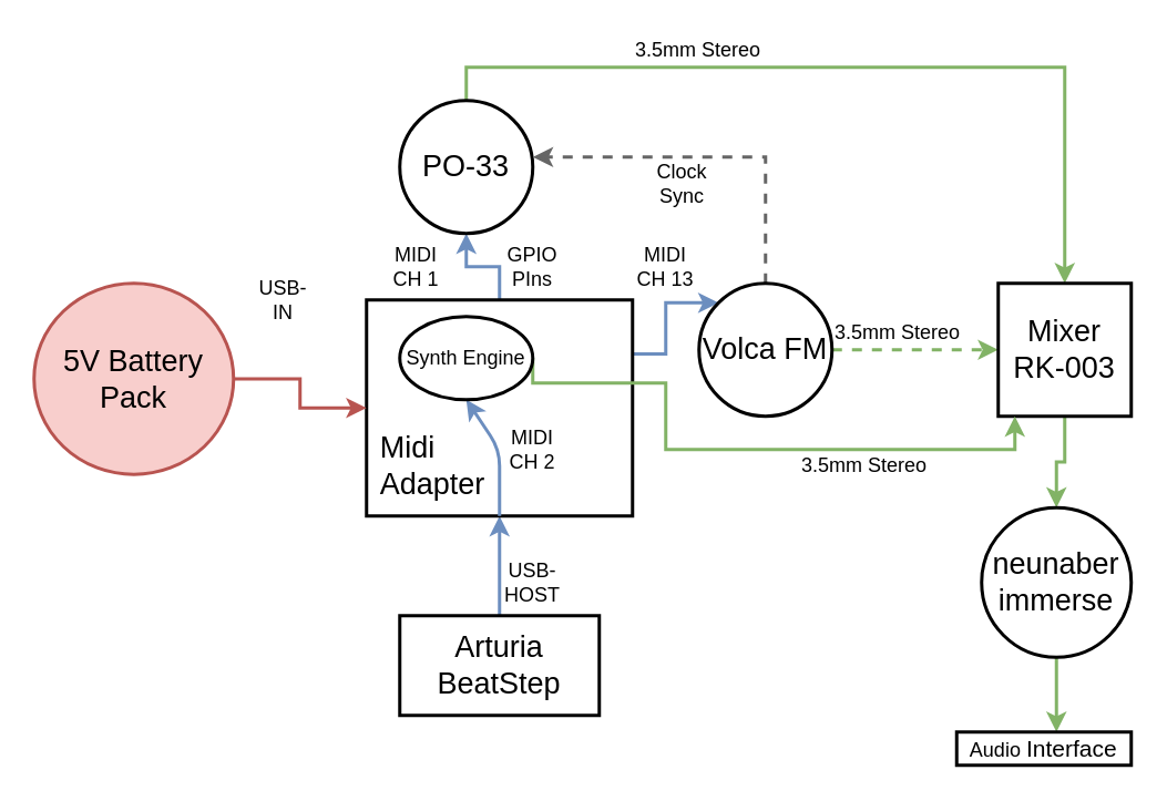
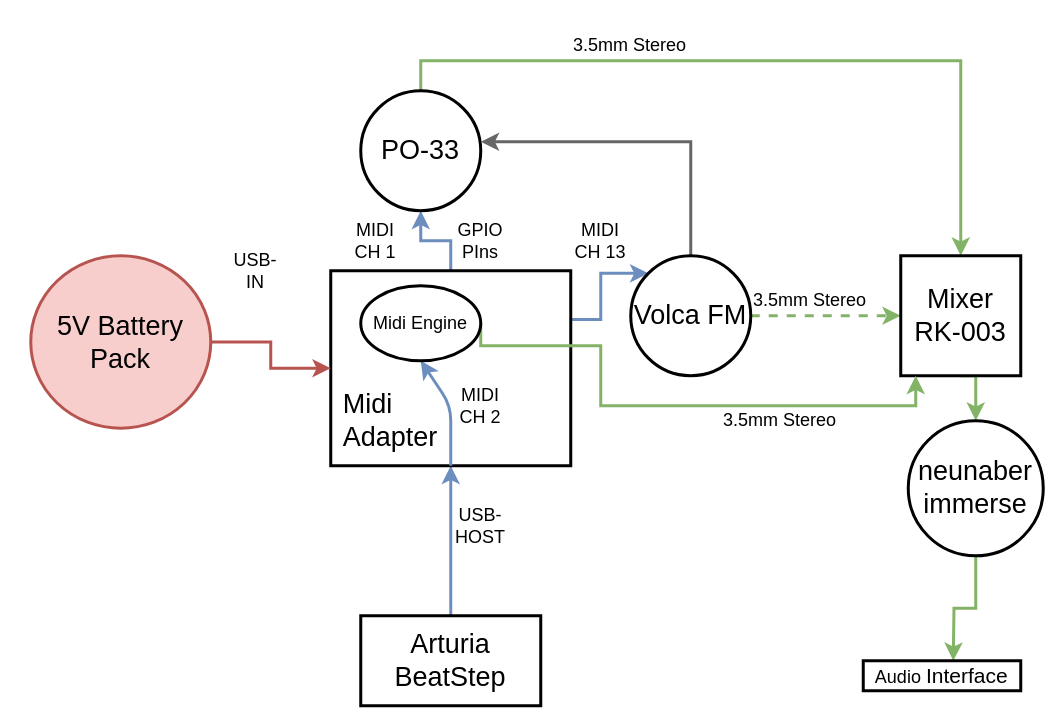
  <mxCell id="0" />
  <mxCell id="1" parent="0" />
  <mxCell id="2" style="edgeStyle=orthogonalEdgeStyle;rounded=0;orthogonalLoop=1;jettySize=auto;html=1;exitX=0.5;exitY=0;exitDx=0;exitDy=0;strokeWidth=2;fillColor=#dae8fc;strokeColor=#6c8ebf;" edge="1" parent="1" source="3"><mxGeometry relative="1" as="geometry"><mxPoint x="300" y="310" as="targetPoint" /></mxGeometry></mxCell>
- <mxCell id="3" value="&lt;font style=&quot;font-size: 18px&quot;&gt;Arturia BeatStep&lt;/font&gt;" style="rounded=0;whiteSpace=wrap;html=1;strokeWidth=2;" vertex="1" parent="1"><mxGeometry x="240" y="370" width="120" height="60" as="geometry" /></mxCell>
+ <mxCell id="3" value="&lt;font style=&quot;font-size: 18px&quot;&gt;Arturia BeatStep&lt;/font&gt;" style="rounded=0;whiteSpace=wrap;html=1;strokeWidth=2;" vertex="1" parent="1"><mxGeometry x="240" y="410" width="120" height="60" as="geometry" /></mxCell>
  <mxCell id="4" style="edgeStyle=orthogonalEdgeStyle;rounded=0;orthogonalLoop=1;jettySize=auto;html=1;exitX=0.5;exitY=0;exitDx=0;exitDy=0;entryX=0.5;entryY=1;entryDx=0;entryDy=0;strokeWidth=2;fillColor=#dae8fc;strokeColor=#6c8ebf;" edge="1" parent="1" source="6" target="8"><mxGeometry relative="1" as="geometry" /></mxCell>
  <mxCell id="5" style="edgeStyle=orthogonalEdgeStyle;rounded=0;orthogonalLoop=1;jettySize=auto;html=1;exitX=1;exitY=0.25;exitDx=0;exitDy=0;entryX=0;entryY=0;entryDx=0;entryDy=0;strokeWidth=2;gradientColor=#7ea6e0;fillColor=#dae8fc;strokeColor=#6c8ebf;" edge="1" parent="1" source="6" target="11"><mxGeometry relative="1" as="geometry" /></mxCell>
  <mxCell id="6" value="&lt;div style=&quot;text-align: left&quot;&gt;&lt;br&gt;&lt;/div&gt;" style="rounded=0;whiteSpace=wrap;html=1;strokeWidth=2;" vertex="1" parent="1"><mxGeometry x="220" y="180" width="160" height="130" as="geometry" /></mxCell>
  <mxCell id="7" style="edgeStyle=orthogonalEdgeStyle;rounded=0;orthogonalLoop=1;jettySize=auto;html=1;exitX=0.5;exitY=0;exitDx=0;exitDy=0;strokeWidth=2;entryX=0.5;entryY=0;entryDx=0;entryDy=0;fillColor=#d5e8d4;strokeColor=#82b366;" edge="1" parent="1" source="8" target="17"><mxGeometry relative="1" as="geometry"><mxPoint x="670" y="110" as="targetPoint" /><Array as="points"><mxPoint x="280" y="40" /><mxPoint x="640" y="40" /></Array></mxGeometry></mxCell>
  <mxCell id="8" value="&lt;font style=&quot;font-size: 18px&quot;&gt;PO-33&lt;/font&gt;" style="ellipse;whiteSpace=wrap;html=1;aspect=fixed;strokeWidth=2;" vertex="1" parent="1"><mxGeometry x="240" y="60" width="80" height="80" as="geometry" /></mxCell>
- <mxCell id="9" style="edgeStyle=orthogonalEdgeStyle;rounded=0;orthogonalLoop=1;jettySize=auto;html=1;exitX=0.5;exitY=0;exitDx=0;exitDy=0;entryX=1;entryY=0.425;entryDx=0;entryDy=0;entryPerimeter=0;strokeWidth=2;fillColor=#f5f5f5;strokeColor=#666666;gradientColor=#b3b3b3;dashed=1;" edge="1" parent="1" source="11" target="8"><mxGeometry relative="1" as="geometry" /></mxCell>
+ <mxCell id="9" style="edgeStyle=orthogonalEdgeStyle;rounded=0;orthogonalLoop=1;jettySize=auto;html=1;exitX=0.5;exitY=0;exitDx=0;exitDy=0;entryX=1;entryY=0.425;entryDx=0;entryDy=0;entryPerimeter=0;strokeWidth=2;fillColor=#f5f5f5;strokeColor=#666666;gradientColor=#b3b3b3;" edge="1" parent="1" source="11" target="8"><mxGeometry relative="1" as="geometry" /></mxCell>
  <mxCell id="10" style="edgeStyle=orthogonalEdgeStyle;rounded=0;orthogonalLoop=1;jettySize=auto;html=1;exitX=1;exitY=0.5;exitDx=0;exitDy=0;entryX=0;entryY=0.5;entryDx=0;entryDy=0;strokeWidth=2;fillColor=#d5e8d4;strokeColor=#82b366;dashed=1;" edge="1" parent="1" source="11" target="17"><mxGeometry relative="1" as="geometry" /></mxCell>
  <mxCell id="11" value="&lt;font style=&quot;font-size: 18px&quot;&gt;Volca FM&lt;/font&gt;" style="ellipse;whiteSpace=wrap;html=1;aspect=fixed;strokeWidth=2;" vertex="1" parent="1"><mxGeometry x="420" y="170" width="80" height="80" as="geometry" /></mxCell>
  <mxCell id="12" style="edgeStyle=orthogonalEdgeStyle;rounded=0;orthogonalLoop=1;jettySize=auto;html=1;exitX=1;exitY=0.5;exitDx=0;exitDy=0;entryX=0;entryY=0.5;entryDx=0;entryDy=0;strokeWidth=2;fillColor=#f8cecc;strokeColor=#b85450;" edge="1" parent="1" source="13" target="6"><mxGeometry relative="1" as="geometry" /></mxCell>
  <mxCell id="13" value="&lt;font style=&quot;font-size: 18px&quot;&gt;5V Battery Pack&lt;/font&gt;" style="ellipse;whiteSpace=wrap;html=1;strokeWidth=2;fillColor=#f8cecc;strokeColor=#b85450;" vertex="1" parent="1"><mxGeometry x="20" y="170" width="120" height="115" as="geometry" /></mxCell>
  <mxCell id="14" value="USB-HOST" style="text;html=1;strokeColor=none;fillColor=none;align=center;verticalAlign=middle;whiteSpace=wrap;rounded=0;" vertex="1" parent="1"><mxGeometry x="300" y="340" width="40" height="20" as="geometry" /></mxCell>
  <mxCell id="15" value="USB-IN" style="text;html=1;strokeColor=none;fillColor=none;align=center;verticalAlign=middle;whiteSpace=wrap;rounded=0;" vertex="1" parent="1"><mxGeometry x="150" y="170" width="40" height="20" as="geometry" /></mxCell>
  <mxCell id="16" style="edgeStyle=orthogonalEdgeStyle;rounded=0;orthogonalLoop=1;jettySize=auto;html=1;exitX=0.5;exitY=1;exitDx=0;exitDy=0;entryX=0.5;entryY=0;entryDx=0;entryDy=0;strokeWidth=2;fillColor=#d5e8d4;strokeColor=#82b366;" edge="1" parent="1" source="17" target="30"><mxGeometry relative="1" as="geometry" /></mxCell>
  <mxCell id="17" value="&lt;font style=&quot;font-size: 18px&quot;&gt;Mixer&lt;br&gt;RK-003&lt;/font&gt;&lt;br&gt;" style="whiteSpace=wrap;html=1;aspect=fixed;strokeWidth=2;" vertex="1" parent="1"><mxGeometry x="600" y="170" width="80" height="80" as="geometry" /></mxCell>
  <mxCell id="18" value="" style="endArrow=classic;html=1;strokeWidth=2;entryX=0.5;entryY=1;entryDx=0;entryDy=0;exitX=0.5;exitY=1;exitDx=0;exitDy=0;fillColor=#dae8fc;strokeColor=#6c8ebf;" edge="1" parent="1" source="6" target="22"><mxGeometry width="50" height="50" relative="1" as="geometry"><mxPoint x="317" y="300" as="sourcePoint" /><mxPoint x="275" y="240" as="targetPoint" /><Array as="points"><mxPoint x="300" y="270" /></Array></mxGeometry></mxCell>
  <mxCell id="19" value="GPIO PIns" style="text;html=1;strokeColor=none;fillColor=none;align=center;verticalAlign=middle;whiteSpace=wrap;rounded=0;" vertex="1" parent="1"><mxGeometry x="300" y="150" width="40" height="20" as="geometry" /></mxCell>
- <mxCell id="20" value="Clock Sync" style="text;html=1;strokeColor=none;fillColor=none;align=center;verticalAlign=middle;whiteSpace=wrap;rounded=0;" vertex="1" parent="1"><mxGeometry x="390" y="100" width="40" height="20" as="geometry" /></mxCell>
  <mxCell id="21" style="edgeStyle=orthogonalEdgeStyle;rounded=0;orthogonalLoop=1;jettySize=auto;html=1;exitX=1;exitY=0.5;exitDx=0;exitDy=0;strokeWidth=2;fillColor=#d5e8d4;strokeColor=#82b366;" edge="1" parent="1" source="22"><mxGeometry relative="1" as="geometry"><mxPoint x="610" y="250" as="targetPoint" /><Array as="points"><mxPoint x="320" y="230" /><mxPoint x="400" y="230" /><mxPoint x="400" y="270" /><mxPoint x="610" y="270" /></Array></mxGeometry></mxCell>
- <mxCell id="22" value="Synth Engine" style="ellipse;whiteSpace=wrap;html=1;strokeWidth=2;" vertex="1" parent="1"><mxGeometry x="240" y="190" width="80" height="50" as="geometry" /></mxCell>
+ <mxCell id="22" value="Midi Engine" style="ellipse;whiteSpace=wrap;html=1;strokeWidth=2;" vertex="1" parent="1"><mxGeometry x="240" y="190" width="80" height="50" as="geometry" /></mxCell>
  <mxCell id="23" value="&lt;div style=&quot;text-align: justify&quot;&gt;&lt;span style=&quot;font-size: 18px&quot;&gt;Midi Adapter&lt;/span&gt;&lt;/div&gt;" style="text;html=1;strokeColor=none;fillColor=none;align=center;verticalAlign=middle;whiteSpace=wrap;rounded=0;" vertex="1" parent="1"><mxGeometry x="240" y="270" width="40" height="20" as="geometry" /></mxCell>
  <mxCell id="24" value="MIDI CH 2" style="text;html=1;strokeColor=none;fillColor=none;align=center;verticalAlign=middle;whiteSpace=wrap;rounded=0;" vertex="1" parent="1"><mxGeometry x="300" y="260" width="40" height="20" as="geometry" /></mxCell>
  <mxCell id="25" value="MIDI CH 1" style="text;html=1;strokeColor=none;fillColor=none;align=center;verticalAlign=middle;whiteSpace=wrap;rounded=0;" vertex="1" parent="1"><mxGeometry x="230" y="150" width="40" height="20" as="geometry" /></mxCell>
  <mxCell id="26" value="MIDI CH 13" style="text;html=1;strokeColor=none;fillColor=#ffffff;align=center;verticalAlign=middle;whiteSpace=wrap;rounded=0;" vertex="1" parent="1"><mxGeometry x="380" y="150" width="40" height="20" as="geometry" /></mxCell>
  <mxCell id="27" value="3.5mm Stereo" style="text;html=1;resizable=0;points=[];autosize=1;align=left;verticalAlign=top;spacingTop=-4;" vertex="1" parent="1"><mxGeometry x="480" y="270" width="90" height="20" as="geometry" /></mxCell>
  <mxCell id="28" value="3.5mm Stereo" style="text;html=1;resizable=0;points=[];autosize=1;align=left;verticalAlign=top;spacingTop=-4;" vertex="1" parent="1"><mxGeometry x="380" y="20" width="90" height="20" as="geometry" /></mxCell>
  <mxCell id="29" style="edgeStyle=orthogonalEdgeStyle;rounded=0;orthogonalLoop=1;jettySize=auto;html=1;exitX=0.5;exitY=1;exitDx=0;exitDy=0;strokeWidth=2;fillColor=#d5e8d4;strokeColor=#82b366;" edge="1" parent="1" source="30"><mxGeometry relative="1" as="geometry"><mxPoint x="635" y="440" as="targetPoint" /></mxGeometry></mxCell>
- <mxCell id="30" value="&lt;font style=&quot;font-size: 18px&quot;&gt;neunaber immerse&lt;/font&gt;" style="ellipse;whiteSpace=wrap;html=1;aspect=fixed;strokeWidth=2;fillColor=#ffffff;" vertex="1" parent="1"><mxGeometry x="590" y="305" width="90" height="90" as="geometry" /></mxCell>
+ <mxCell id="30" value="&lt;font style=&quot;font-size: 18px&quot;&gt;neunaber immerse&lt;/font&gt;" style="ellipse;whiteSpace=wrap;html=1;aspect=fixed;strokeWidth=2;fillColor=#ffffff;" vertex="1" parent="1"><mxGeometry x="605" y="280" width="90" height="90" as="geometry" /></mxCell>
  <mxCell id="31" value="3.5mm Stereo" style="text;html=1;resizable=0;points=[];autosize=1;align=left;verticalAlign=top;spacingTop=-4;" vertex="1" parent="1"><mxGeometry x="500" y="190" width="90" height="20" as="geometry" /></mxCell>
  <mxCell id="32" value="Audio &lt;font style=&quot;font-size: 14px&quot;&gt;Interface&lt;/font&gt;" style="rounded=0;whiteSpace=wrap;html=1;strokeWidth=2;fillColor=#ffffff;" vertex="1" parent="1"><mxGeometry x="575" y="440" width="105" height="20" as="geometry" /></mxCell>
